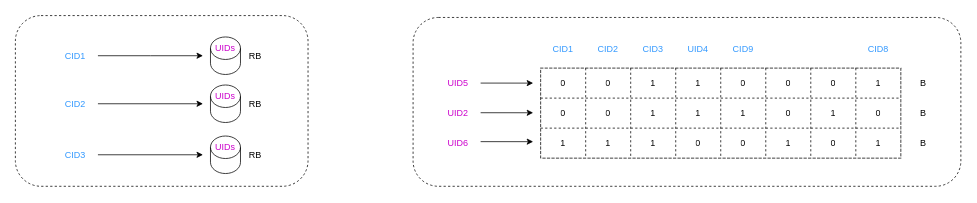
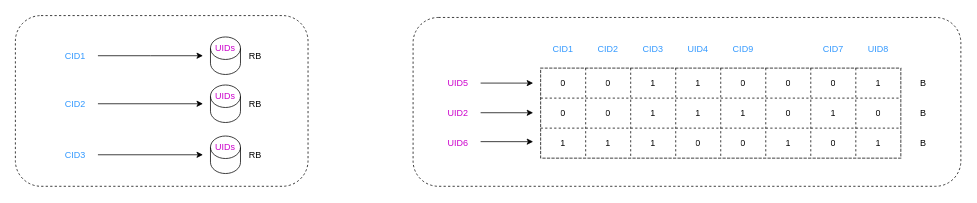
  <mxCell id="0" />
  <mxCell id="1" parent="0" />
  <mxCell id="2" value="" style="rounded=1;whiteSpace=wrap;html=1;dashed=1;" vertex="1" parent="1"><mxGeometry x="20" y="20" width="390" height="227.5" as="geometry" /></mxCell>
  <mxCell id="3" value="" style="shape=cylinder3;whiteSpace=wrap;html=1;boundedLbl=1;backgroundOutline=1;size=15;" vertex="1" parent="1"><mxGeometry x="280" y="48.5" width="40" height="50" as="geometry" /></mxCell>
  <mxCell id="4" value="UIDs" style="text;html=1;strokeColor=none;fillColor=none;align=center;verticalAlign=middle;whiteSpace=wrap;rounded=0;fontColor=#CC00CC;" vertex="1" parent="1"><mxGeometry x="270" y="48.5" width="60" height="30" as="geometry" /></mxCell>
  <mxCell id="5" style="edgeStyle=orthogonalEdgeStyle;rounded=0;orthogonalLoop=1;jettySize=auto;html=1;" edge="1" parent="1" source="6"><mxGeometry relative="1" as="geometry"><mxPoint x="270" y="73.5" as="targetPoint" /></mxGeometry></mxCell>
  <mxCell id="6" value="CID1" style="text;html=1;strokeColor=none;fillColor=none;align=center;verticalAlign=middle;whiteSpace=wrap;rounded=0;fontColor=#3399FF;" vertex="1" parent="1"><mxGeometry x="70" y="58.5" width="60" height="30" as="geometry" /></mxCell>
  <mxCell id="7" value="RB" style="text;html=1;strokeColor=none;fillColor=none;align=center;verticalAlign=middle;whiteSpace=wrap;rounded=0;" vertex="1" parent="1"><mxGeometry x="310" y="58.5" width="60" height="30" as="geometry" /></mxCell>
  <mxCell id="8" value="" style="shape=cylinder3;whiteSpace=wrap;html=1;boundedLbl=1;backgroundOutline=1;size=15;" vertex="1" parent="1"><mxGeometry x="280" y="112.5" width="40" height="50" as="geometry" /></mxCell>
  <mxCell id="9" style="edgeStyle=orthogonalEdgeStyle;rounded=0;orthogonalLoop=1;jettySize=auto;html=1;" edge="1" parent="1"><mxGeometry relative="1" as="geometry"><mxPoint x="270" y="137.5" as="targetPoint" /><mxPoint x="130" y="137.5" as="sourcePoint" /></mxGeometry></mxCell>
  <mxCell id="10" value="RB" style="text;html=1;strokeColor=none;fillColor=none;align=center;verticalAlign=middle;whiteSpace=wrap;rounded=0;" vertex="1" parent="1"><mxGeometry x="310" y="122.5" width="60" height="30" as="geometry" /></mxCell>
  <mxCell id="11" value="" style="shape=cylinder3;whiteSpace=wrap;html=1;boundedLbl=1;backgroundOutline=1;size=15;" vertex="1" parent="1"><mxGeometry x="280" y="180.5" width="40" height="50" as="geometry" /></mxCell>
  <mxCell id="12" style="edgeStyle=orthogonalEdgeStyle;rounded=0;orthogonalLoop=1;jettySize=auto;html=1;" edge="1" parent="1"><mxGeometry relative="1" as="geometry"><mxPoint x="270" y="205.5" as="targetPoint" /><mxPoint x="130" y="205.5" as="sourcePoint" /></mxGeometry></mxCell>
  <mxCell id="13" value="RB" style="text;html=1;strokeColor=none;fillColor=none;align=center;verticalAlign=middle;whiteSpace=wrap;rounded=0;" vertex="1" parent="1"><mxGeometry x="310" y="190.5" width="60" height="30" as="geometry" /></mxCell>
  <mxCell id="14" value="" style="rounded=1;whiteSpace=wrap;html=1;dashed=1;" vertex="1" parent="1"><mxGeometry x="550" y="22.5" width="730" height="225" as="geometry" /></mxCell>
  <mxCell id="15" value="" style="shape=table;startSize=0;container=1;collapsible=0;childLayout=tableLayout;dashed=1;fontColor=#000000;strokeColor=default;gradientColor=none;gradientDirection=west;" vertex="1" parent="1"><mxGeometry x="720" y="90" width="480" height="120" as="geometry" /></mxCell>
  <mxCell id="16" value="" style="shape=tableRow;horizontal=0;startSize=0;swimlaneHead=0;swimlaneBody=0;top=0;left=0;bottom=0;right=0;collapsible=0;dropTarget=0;fillColor=none;points=[[0,0.5],[1,0.5]];portConstraint=eastwest;dashed=1;fontColor=#FF66B3;strokeColor=default;" vertex="1" parent="15"><mxGeometry width="480" height="40" as="geometry" /></mxCell>
  <mxCell id="17" value="&lt;font&gt;0&lt;/font&gt;" style="shape=partialRectangle;html=1;whiteSpace=wrap;connectable=0;overflow=hidden;fillColor=none;top=0;left=0;bottom=0;right=0;pointerEvents=1;dashed=1;fontColor=#000000;strokeColor=default;" vertex="1" parent="16"><mxGeometry width="60" height="40" as="geometry"><mxRectangle width="60" height="40" as="alternateBounds" /></mxGeometry></mxCell>
  <mxCell id="18" value="0" style="shape=partialRectangle;html=1;whiteSpace=wrap;connectable=0;overflow=hidden;fillColor=none;top=0;left=0;bottom=0;right=0;pointerEvents=1;dashed=1;fontColor=#000000;strokeColor=default;" vertex="1" parent="16"><mxGeometry x="60" width="60" height="40" as="geometry"><mxRectangle width="60" height="40" as="alternateBounds" /></mxGeometry></mxCell>
  <mxCell id="19" value="1" style="shape=partialRectangle;html=1;whiteSpace=wrap;connectable=0;overflow=hidden;fillColor=none;top=0;left=0;bottom=0;right=0;pointerEvents=1;dashed=1;fontColor=#000000;strokeColor=default;" vertex="1" parent="16"><mxGeometry x="120" width="60" height="40" as="geometry"><mxRectangle width="60" height="40" as="alternateBounds" /></mxGeometry></mxCell>
  <mxCell id="20" value="1" style="shape=partialRectangle;html=1;whiteSpace=wrap;connectable=0;overflow=hidden;fillColor=none;top=0;left=0;bottom=0;right=0;pointerEvents=1;dashed=1;fontColor=#000000;strokeColor=default;" vertex="1" parent="16"><mxGeometry x="180" width="60" height="40" as="geometry"><mxRectangle width="60" height="40" as="alternateBounds" /></mxGeometry></mxCell>
  <mxCell id="21" value="0" style="shape=partialRectangle;html=1;whiteSpace=wrap;connectable=0;overflow=hidden;fillColor=none;top=0;left=0;bottom=0;right=0;pointerEvents=1;dashed=1;fontColor=#000000;strokeColor=default;" vertex="1" parent="16"><mxGeometry x="240" width="60" height="40" as="geometry"><mxRectangle width="60" height="40" as="alternateBounds" /></mxGeometry></mxCell>
  <mxCell id="22" value="0" style="shape=partialRectangle;html=1;whiteSpace=wrap;connectable=0;overflow=hidden;fillColor=none;top=0;left=0;bottom=0;right=0;pointerEvents=1;dashed=1;fontColor=#000000;strokeColor=default;" vertex="1" parent="16"><mxGeometry x="300" width="60" height="40" as="geometry"><mxRectangle width="60" height="40" as="alternateBounds" /></mxGeometry></mxCell>
  <mxCell id="23" value="0" style="shape=partialRectangle;html=1;whiteSpace=wrap;connectable=0;overflow=hidden;fillColor=none;top=0;left=0;bottom=0;right=0;pointerEvents=1;dashed=1;fontColor=#000000;strokeColor=default;" vertex="1" parent="16"><mxGeometry x="360" width="60" height="40" as="geometry"><mxRectangle width="60" height="40" as="alternateBounds" /></mxGeometry></mxCell>
  <mxCell id="24" value="1" style="shape=partialRectangle;html=1;whiteSpace=wrap;connectable=0;overflow=hidden;fillColor=none;top=0;left=0;bottom=0;right=0;pointerEvents=1;dashed=1;fontColor=#000000;strokeColor=default;" vertex="1" parent="16"><mxGeometry x="420" width="60" height="40" as="geometry"><mxRectangle width="60" height="40" as="alternateBounds" /></mxGeometry></mxCell>
  <mxCell id="25" value="" style="shape=tableRow;horizontal=0;startSize=0;swimlaneHead=0;swimlaneBody=0;top=0;left=0;bottom=0;right=0;collapsible=0;dropTarget=0;fillColor=none;points=[[0,0.5],[1,0.5]];portConstraint=eastwest;dashed=1;fontColor=#FF66B3;strokeColor=default;" vertex="1" parent="15"><mxGeometry y="40" width="480" height="40" as="geometry" /></mxCell>
  <mxCell id="26" value="0" style="shape=partialRectangle;html=1;whiteSpace=wrap;connectable=0;overflow=hidden;fillColor=none;top=0;left=0;bottom=0;right=0;pointerEvents=1;dashed=1;fontColor=#000000;strokeColor=default;" vertex="1" parent="25"><mxGeometry width="60" height="40" as="geometry"><mxRectangle width="60" height="40" as="alternateBounds" /></mxGeometry></mxCell>
  <mxCell id="27" value="0" style="shape=partialRectangle;html=1;whiteSpace=wrap;connectable=0;overflow=hidden;fillColor=none;top=0;left=0;bottom=0;right=0;pointerEvents=1;dashed=1;fontColor=#000000;strokeColor=default;" vertex="1" parent="25"><mxGeometry x="60" width="60" height="40" as="geometry"><mxRectangle width="60" height="40" as="alternateBounds" /></mxGeometry></mxCell>
  <mxCell id="28" value="1" style="shape=partialRectangle;html=1;whiteSpace=wrap;connectable=0;overflow=hidden;fillColor=none;top=0;left=0;bottom=0;right=0;pointerEvents=1;dashed=1;fontColor=#000000;strokeColor=default;" vertex="1" parent="25"><mxGeometry x="120" width="60" height="40" as="geometry"><mxRectangle width="60" height="40" as="alternateBounds" /></mxGeometry></mxCell>
  <mxCell id="29" value="1" style="shape=partialRectangle;html=1;whiteSpace=wrap;connectable=0;overflow=hidden;fillColor=none;top=0;left=0;bottom=0;right=0;pointerEvents=1;dashed=1;fontColor=#000000;strokeColor=default;" vertex="1" parent="25"><mxGeometry x="180" width="60" height="40" as="geometry"><mxRectangle width="60" height="40" as="alternateBounds" /></mxGeometry></mxCell>
  <mxCell id="30" value="1" style="shape=partialRectangle;html=1;whiteSpace=wrap;connectable=0;overflow=hidden;fillColor=none;top=0;left=0;bottom=0;right=0;pointerEvents=1;dashed=1;fontColor=#000000;strokeColor=default;" vertex="1" parent="25"><mxGeometry x="240" width="60" height="40" as="geometry"><mxRectangle width="60" height="40" as="alternateBounds" /></mxGeometry></mxCell>
  <mxCell id="31" value="0" style="shape=partialRectangle;html=1;whiteSpace=wrap;connectable=0;overflow=hidden;fillColor=none;top=0;left=0;bottom=0;right=0;pointerEvents=1;dashed=1;fontColor=#000000;strokeColor=default;" vertex="1" parent="25"><mxGeometry x="300" width="60" height="40" as="geometry"><mxRectangle width="60" height="40" as="alternateBounds" /></mxGeometry></mxCell>
  <mxCell id="32" value="1" style="shape=partialRectangle;html=1;whiteSpace=wrap;connectable=0;overflow=hidden;fillColor=none;top=0;left=0;bottom=0;right=0;pointerEvents=1;dashed=1;fontColor=#000000;strokeColor=default;" vertex="1" parent="25"><mxGeometry x="360" width="60" height="40" as="geometry"><mxRectangle width="60" height="40" as="alternateBounds" /></mxGeometry></mxCell>
  <mxCell id="33" value="0" style="shape=partialRectangle;html=1;whiteSpace=wrap;connectable=0;overflow=hidden;fillColor=none;top=0;left=0;bottom=0;right=0;pointerEvents=1;dashed=1;fontColor=#000000;strokeColor=default;" vertex="1" parent="25"><mxGeometry x="420" width="60" height="40" as="geometry"><mxRectangle width="60" height="40" as="alternateBounds" /></mxGeometry></mxCell>
  <mxCell id="34" value="" style="shape=tableRow;horizontal=0;startSize=0;swimlaneHead=0;swimlaneBody=0;top=0;left=0;bottom=0;right=0;collapsible=0;dropTarget=0;fillColor=none;points=[[0,0.5],[1,0.5]];portConstraint=eastwest;dashed=1;fontColor=#FF66B3;strokeColor=default;" vertex="1" parent="15"><mxGeometry y="80" width="480" height="40" as="geometry" /></mxCell>
  <mxCell id="35" value="1" style="shape=partialRectangle;html=1;whiteSpace=wrap;connectable=0;overflow=hidden;fillColor=none;top=0;left=0;bottom=0;right=0;pointerEvents=1;dashed=1;fontColor=#000000;strokeColor=default;" vertex="1" parent="34"><mxGeometry width="60" height="40" as="geometry"><mxRectangle width="60" height="40" as="alternateBounds" /></mxGeometry></mxCell>
  <mxCell id="36" value="1" style="shape=partialRectangle;html=1;whiteSpace=wrap;connectable=0;overflow=hidden;fillColor=none;top=0;left=0;bottom=0;right=0;pointerEvents=1;dashed=1;fontColor=#000000;strokeColor=default;" vertex="1" parent="34"><mxGeometry x="60" width="60" height="40" as="geometry"><mxRectangle width="60" height="40" as="alternateBounds" /></mxGeometry></mxCell>
  <mxCell id="37" value="1" style="shape=partialRectangle;html=1;whiteSpace=wrap;connectable=0;overflow=hidden;fillColor=none;top=0;left=0;bottom=0;right=0;pointerEvents=1;dashed=1;fontColor=#000000;strokeColor=default;" vertex="1" parent="34"><mxGeometry x="120" width="60" height="40" as="geometry"><mxRectangle width="60" height="40" as="alternateBounds" /></mxGeometry></mxCell>
  <mxCell id="38" value="0" style="shape=partialRectangle;html=1;whiteSpace=wrap;connectable=0;overflow=hidden;fillColor=none;top=0;left=0;bottom=0;right=0;pointerEvents=1;dashed=1;fontColor=#000000;strokeColor=default;" vertex="1" parent="34"><mxGeometry x="180" width="60" height="40" as="geometry"><mxRectangle width="60" height="40" as="alternateBounds" /></mxGeometry></mxCell>
  <mxCell id="39" value="0" style="shape=partialRectangle;html=1;whiteSpace=wrap;connectable=0;overflow=hidden;fillColor=none;top=0;left=0;bottom=0;right=0;pointerEvents=1;dashed=1;fontColor=#000000;strokeColor=default;" vertex="1" parent="34"><mxGeometry x="240" width="60" height="40" as="geometry"><mxRectangle width="60" height="40" as="alternateBounds" /></mxGeometry></mxCell>
  <mxCell id="40" value="1" style="shape=partialRectangle;html=1;whiteSpace=wrap;connectable=0;overflow=hidden;fillColor=none;top=0;left=0;bottom=0;right=0;pointerEvents=1;dashed=1;fontColor=#000000;strokeColor=default;" vertex="1" parent="34"><mxGeometry x="300" width="60" height="40" as="geometry"><mxRectangle width="60" height="40" as="alternateBounds" /></mxGeometry></mxCell>
  <mxCell id="41" value="0" style="shape=partialRectangle;html=1;whiteSpace=wrap;connectable=0;overflow=hidden;fillColor=none;top=0;left=0;bottom=0;right=0;pointerEvents=1;dashed=1;fontColor=#000000;strokeColor=default;" vertex="1" parent="34"><mxGeometry x="360" width="60" height="40" as="geometry"><mxRectangle width="60" height="40" as="alternateBounds" /></mxGeometry></mxCell>
  <mxCell id="42" value="1" style="shape=partialRectangle;html=1;whiteSpace=wrap;connectable=0;overflow=hidden;fillColor=none;top=0;left=0;bottom=0;right=0;pointerEvents=1;dashed=1;fontColor=#000000;strokeColor=default;" vertex="1" parent="34"><mxGeometry x="420" width="60" height="40" as="geometry"><mxRectangle width="60" height="40" as="alternateBounds" /></mxGeometry></mxCell>
  <mxCell id="43" value="CID1" style="text;html=1;strokeColor=none;fillColor=none;align=center;verticalAlign=middle;whiteSpace=wrap;rounded=0;fontColor=#3399FF;" vertex="1" parent="1"><mxGeometry x="720" y="50" width="60" height="30" as="geometry" /></mxCell>
  <mxCell id="44" value="CID2" style="text;html=1;strokeColor=none;fillColor=none;align=center;verticalAlign=middle;whiteSpace=wrap;rounded=0;fontColor=#3399FF;" vertex="1" parent="1"><mxGeometry x="780" y="50" width="60" height="30" as="geometry" /></mxCell>
  <mxCell id="45" value="CID3" style="text;html=1;strokeColor=none;fillColor=none;align=center;verticalAlign=middle;whiteSpace=wrap;rounded=0;fontColor=#3399FF;" vertex="1" parent="1"><mxGeometry x="840" y="50" width="60" height="30" as="geometry" /></mxCell>
  <mxCell id="46" value="UID5" style="text;html=1;strokeColor=none;fillColor=none;align=center;verticalAlign=middle;whiteSpace=wrap;rounded=0;fontColor=#CC00CC;" vertex="1" parent="1"><mxGeometry x="580" y="95.5" width="60" height="30" as="geometry" /></mxCell>
  <mxCell id="47" value="UID6" style="text;html=1;strokeColor=none;fillColor=none;align=center;verticalAlign=middle;whiteSpace=wrap;rounded=0;fontColor=#CC00CC;" vertex="1" parent="1"><mxGeometry x="580" y="174.5" width="60" height="30" as="geometry" /></mxCell>
  <mxCell id="48" value="UID2" style="text;html=1;strokeColor=none;fillColor=none;align=center;verticalAlign=middle;whiteSpace=wrap;rounded=0;fontColor=#CC00CC;" vertex="1" parent="1"><mxGeometry x="580" y="134.5" width="60" height="30" as="geometry" /></mxCell>
  <mxCell id="49" value="CID3" style="text;html=1;strokeColor=none;fillColor=none;align=center;verticalAlign=middle;whiteSpace=wrap;rounded=0;fontColor=#3399FF;" vertex="1" parent="1"><mxGeometry x="70" y="190.5" width="60" height="30" as="geometry" /></mxCell>
  <mxCell id="50" value="CID2" style="text;html=1;strokeColor=none;fillColor=none;align=center;verticalAlign=middle;whiteSpace=wrap;rounded=0;fontColor=#3399FF;" vertex="1" parent="1"><mxGeometry x="70" y="122.5" width="60" height="30" as="geometry" /></mxCell>
  <mxCell id="51" value="UIDs" style="text;html=1;strokeColor=none;fillColor=none;align=center;verticalAlign=middle;whiteSpace=wrap;rounded=0;fontColor=#CC00CC;" vertex="1" parent="1"><mxGeometry x="270" y="112.5" width="60" height="30" as="geometry" /></mxCell>
  <mxCell id="52" value="UIDs" style="text;html=1;strokeColor=none;fillColor=none;align=center;verticalAlign=middle;whiteSpace=wrap;rounded=0;fontColor=#CC00CC;" vertex="1" parent="1"><mxGeometry x="270" y="180.5" width="60" height="30" as="geometry" /></mxCell>
  <mxCell id="53" value="UID4" style="text;html=1;strokeColor=none;fillColor=none;align=center;verticalAlign=middle;whiteSpace=wrap;rounded=0;fontColor=#3399FF;" vertex="1" parent="1"><mxGeometry x="900" y="50" width="60" height="30" as="geometry" /></mxCell>
  <mxCell id="54" value="CID9" style="text;html=1;strokeColor=none;fillColor=none;align=center;verticalAlign=middle;whiteSpace=wrap;rounded=0;fontColor=#3399FF;" vertex="1" parent="1"><mxGeometry x="960" y="50" width="60" height="30" as="geometry" /></mxCell>
- <mxCell id="56" value="CID8" style="text;html=1;strokeColor=none;fillColor=none;align=center;verticalAlign=middle;whiteSpace=wrap;rounded=0;fontColor=#3399FF;" vertex="1" parent="1"><mxGeometry x="1140" y="50" width="60" height="30" as="geometry" /></mxCell>
+ <mxCell id="55" value="CID7" style="text;html=1;strokeColor=none;fillColor=none;align=center;verticalAlign=middle;whiteSpace=wrap;rounded=0;fontColor=#3399FF;" vertex="1" parent="1"><mxGeometry x="1080" y="50" width="60" height="30" as="geometry" /></mxCell>
+ <mxCell id="56" value="UID8" style="text;html=1;strokeColor=none;fillColor=none;align=center;verticalAlign=middle;whiteSpace=wrap;rounded=0;fontColor=#3399FF;" vertex="1" parent="1"><mxGeometry x="1140" y="50" width="60" height="30" as="geometry" /></mxCell>
  <mxCell id="57" style="edgeStyle=orthogonalEdgeStyle;rounded=0;orthogonalLoop=1;jettySize=auto;html=1;" edge="1" parent="1"><mxGeometry relative="1" as="geometry"><mxPoint x="640" y="109.97" as="sourcePoint" /><mxPoint x="710" y="110" as="targetPoint" /></mxGeometry></mxCell>
  <mxCell id="58" style="edgeStyle=orthogonalEdgeStyle;rounded=0;orthogonalLoop=1;jettySize=auto;html=1;" edge="1" parent="1"><mxGeometry relative="1" as="geometry"><mxPoint x="640" y="149.47" as="sourcePoint" /><mxPoint x="710" y="149.5" as="targetPoint" /></mxGeometry></mxCell>
  <mxCell id="59" style="edgeStyle=orthogonalEdgeStyle;rounded=0;orthogonalLoop=1;jettySize=auto;html=1;" edge="1" parent="1"><mxGeometry relative="1" as="geometry"><mxPoint x="640" y="188" as="sourcePoint" /><mxPoint x="710" y="188.03" as="targetPoint" /></mxGeometry></mxCell>
  <mxCell id="60" value="B" style="text;html=1;strokeColor=none;fillColor=none;align=center;verticalAlign=middle;whiteSpace=wrap;rounded=0;" vertex="1" parent="1"><mxGeometry x="1200" y="95.5" width="60" height="30" as="geometry" /></mxCell>
  <mxCell id="61" value="B" style="text;html=1;strokeColor=none;fillColor=none;align=center;verticalAlign=middle;whiteSpace=wrap;rounded=0;" vertex="1" parent="1"><mxGeometry x="1200" y="134.5" width="60" height="30" as="geometry" /></mxCell>
  <mxCell id="62" value="B" style="text;html=1;strokeColor=none;fillColor=none;align=center;verticalAlign=middle;whiteSpace=wrap;rounded=0;" vertex="1" parent="1"><mxGeometry x="1200" y="174.5" width="60" height="30" as="geometry" /></mxCell>
